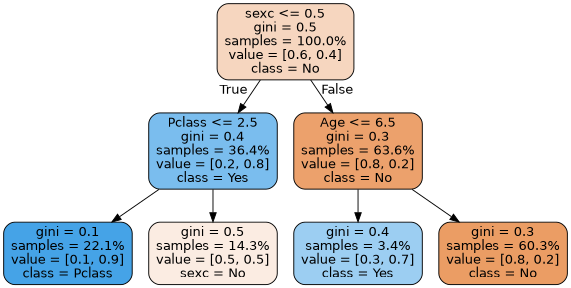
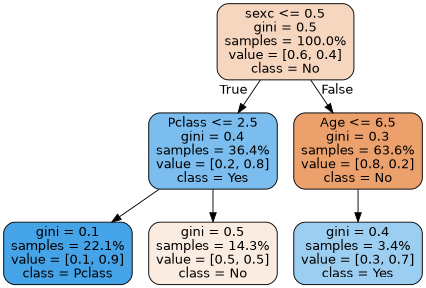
  digraph {
    fontname="DejaVu Sans"
    node [color=black fontname="DejaVu Sans" shape=box style="filled, rounded"]
    edge [fontname="DejaVu Sans"]
    n1 [fillcolor="#e5813952" label="sexc <= 0.5\ngini = 0.5\nsamples = 100.0%\nvalue = [0.6, 0.4]\nclass = No"]
    n2 [fillcolor="#399de5ab" label="Pclass <= 2.5\ngini = 0.4\nsamples = 36.4%\nvalue = [0.2, 0.8]\nclass = Yes"]
    n3 [fillcolor="#e58139bd" label="Age <= 6.5\ngini = 0.3\nsamples = 63.6%\nvalue = [0.8, 0.2]\nclass = No"]
    n4 [fillcolor="#399de5ef" label="gini = 0.1\nsamples = 22.1%\nvalue = [0.1, 0.9]\nclass = Pclass"]
-   n5 [fillcolor="#e5813925" label="gini = 0.5\nsamples = 14.3%\nvalue = [0.5, 0.5]\nsexc = No"]
+   n5 [fillcolor="#e5813925" label="gini = 0.5\nsamples = 14.3%\nvalue = [0.5, 0.5]\nclass = No"]
    n6 [fillcolor="#399de57f" label="gini = 0.4\nsamples = 3.4%\nvalue = [0.3, 0.7]\nclass = Yes"]
-   n7 [fillcolor="#e58139c7" label="gini = 0.3\nsamples = 60.3%\nvalue = [0.8, 0.2]\nclass = No"]
    n1 -> n2 [headlabel=True labelangle=45 labeldistance=2.5]
    n1 -> n3 [headlabel=False labelangle=-45 labeldistance=2.5]
    n2 -> n4
    n2 -> n5
    n3 -> n6
-   n3 -> n7
  }
